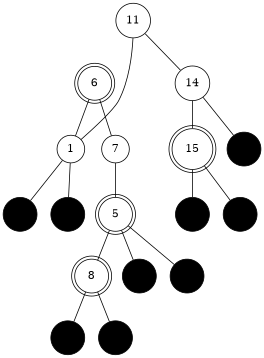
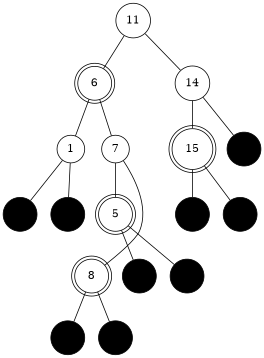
  graph {
    node [ordering=out shape=circle color=black fillcolor=black style=filled]
    11 [color="" fillcolor="" style=""]
    n2 [label=6 shape=doublecircle color="" fillcolor="" style=""]
    14 [color="" fillcolor="" style=""]
    1 [color="" fillcolor="" style=""]
    7 [color="" fillcolor="" style=""]
    15 [shape=doublecircle color="" fillcolor="" style=""]
    e1
    e2
    e3
    5 [shape=doublecircle color="" fillcolor="" style=""]
    8 [shape=doublecircle color="" fillcolor="" style=""]
    e4
    e5
    e6
    e7
    e8
    e9
-   11 -- 1
+   11 -- n2
    11 -- 14
    n2 -- 1
    n2 -- 7
    14 -- 15
    14 -- e1
    1 -- e2
    1 -- e3
    7 -- 5
-   5 -- 8
+   7 -- 8
    15 -- e4
    15 -- e5
    5 -- e6
    5 -- e7
    8 -- e8
    8 -- e9
  }
